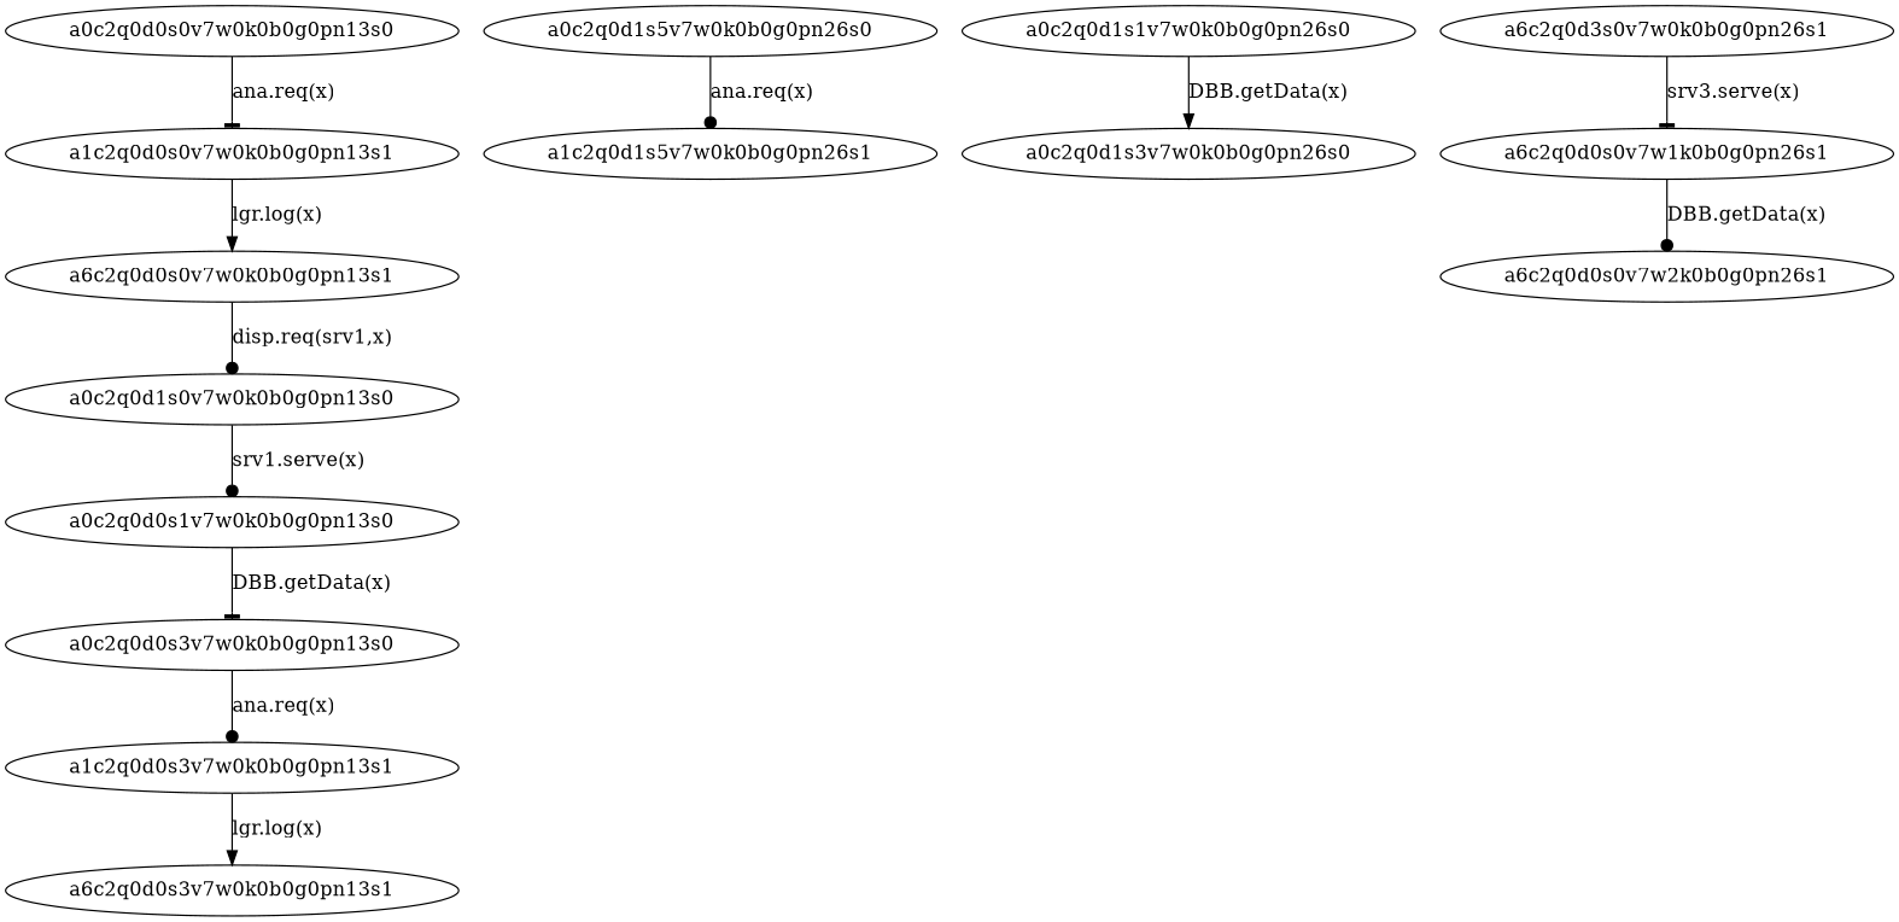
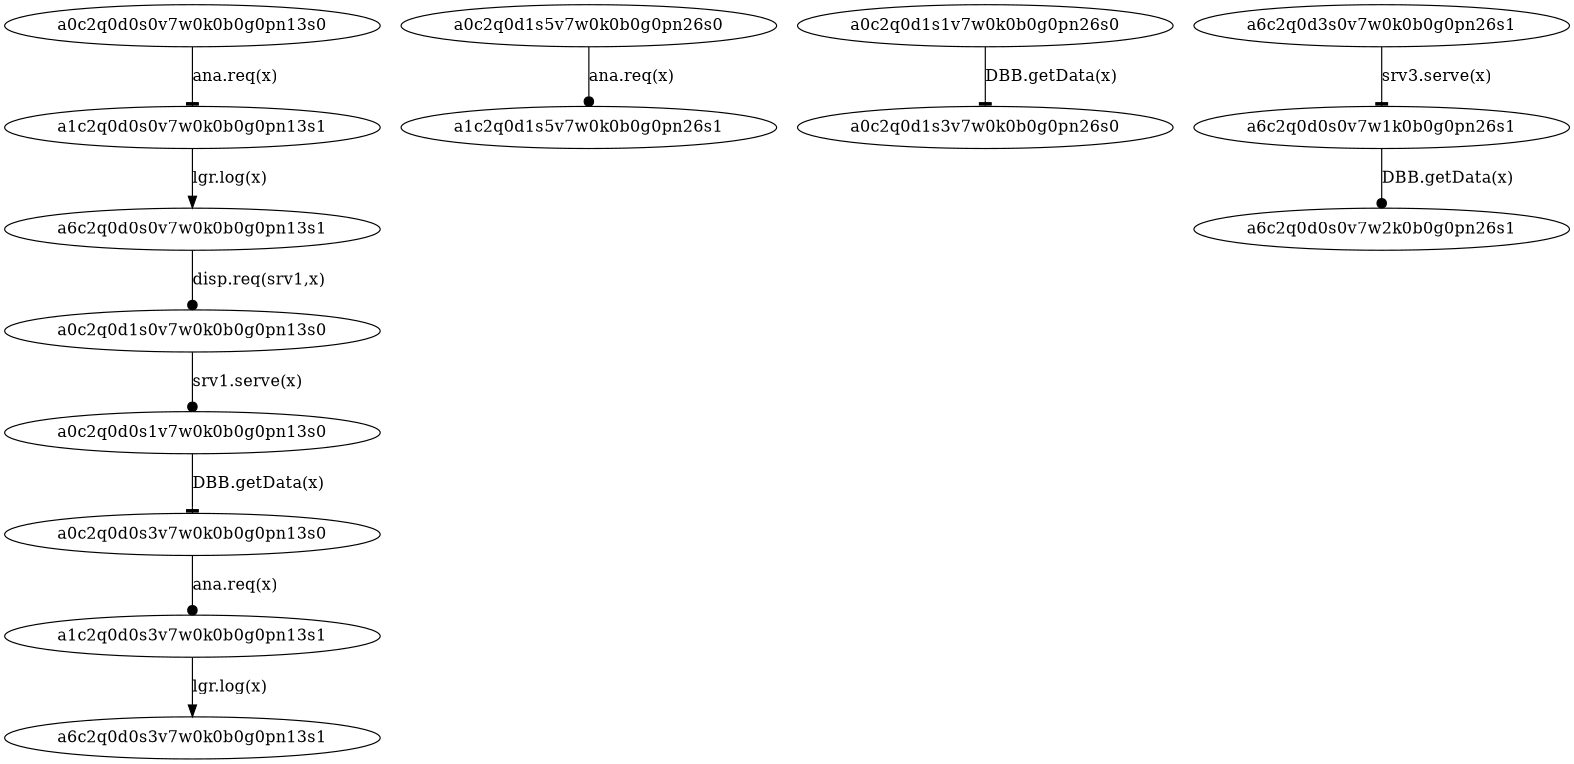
  digraph {
    edge [arrowhead=dot]
    a6c2q0d0s0v7w0k0b0g0pn13s1
    a0c2q0d1s0v7w0k0b0g0pn13s0
    a0c2q0d0s1v7w0k0b0g0pn13s0
    a0c2q0d0s3v7w0k0b0g0pn13s0
    a1c2q0d0s3v7w0k0b0g0pn13s1
    a6c2q0d0s3v7w0k0b0g0pn13s1
    a0c2q0d1s5v7w0k0b0g0pn26s0
    a1c2q0d1s5v7w0k0b0g0pn26s1
    a0c2q0d1s1v7w0k0b0g0pn26s0
    a0c2q0d1s3v7w0k0b0g0pn26s0
    a6c2q0d3s0v7w0k0b0g0pn26s1
    a6c2q0d0s0v7w1k0b0g0pn26s1
    a6c2q0d0s0v7w2k0b0g0pn26s1
    a1c2q0d0s0v7w0k0b0g0pn13s1
    a0c2q0d0s0v7w0k0b0g0pn13s0
    a6c2q0d0s0v7w0k0b0g0pn13s1 -> a0c2q0d1s0v7w0k0b0g0pn13s0 [label="disp.req(srv1,x)"]
    a0c2q0d1s0v7w0k0b0g0pn13s0 -> a0c2q0d0s1v7w0k0b0g0pn13s0 [label="srv1.serve(x)"]
    a0c2q0d0s1v7w0k0b0g0pn13s0 -> a0c2q0d0s3v7w0k0b0g0pn13s0 [arrowhead=tee label="DBB.getData(x)"]
    a0c2q0d0s3v7w0k0b0g0pn13s0 -> a1c2q0d0s3v7w0k0b0g0pn13s1 [label="ana.req(x)"]
    a1c2q0d0s3v7w0k0b0g0pn13s1 -> a6c2q0d0s3v7w0k0b0g0pn13s1 [arrowhead=normal label="lgr.log(x)"]
    a0c2q0d1s5v7w0k0b0g0pn26s0 -> a1c2q0d1s5v7w0k0b0g0pn26s1 [label="ana.req(x)"]
-   a0c2q0d1s1v7w0k0b0g0pn26s0 -> a0c2q0d1s3v7w0k0b0g0pn26s0 [arrowhead=normal label="DBB.getData(x)"]
+   a0c2q0d1s1v7w0k0b0g0pn26s0 -> a0c2q0d1s3v7w0k0b0g0pn26s0 [arrowhead=tee label="DBB.getData(x)"]
    a6c2q0d3s0v7w0k0b0g0pn26s1 -> a6c2q0d0s0v7w1k0b0g0pn26s1 [arrowhead=tee label="srv3.serve(x)"]
    a6c2q0d0s0v7w1k0b0g0pn26s1 -> a6c2q0d0s0v7w2k0b0g0pn26s1 [label="DBB.getData(x)"]
    a1c2q0d0s0v7w0k0b0g0pn13s1 -> a6c2q0d0s0v7w0k0b0g0pn13s1 [arrowhead=normal label="lgr.log(x)"]
    a0c2q0d0s0v7w0k0b0g0pn13s0 -> a1c2q0d0s0v7w0k0b0g0pn13s1 [arrowhead=tee label="ana.req(x)"]
  }
